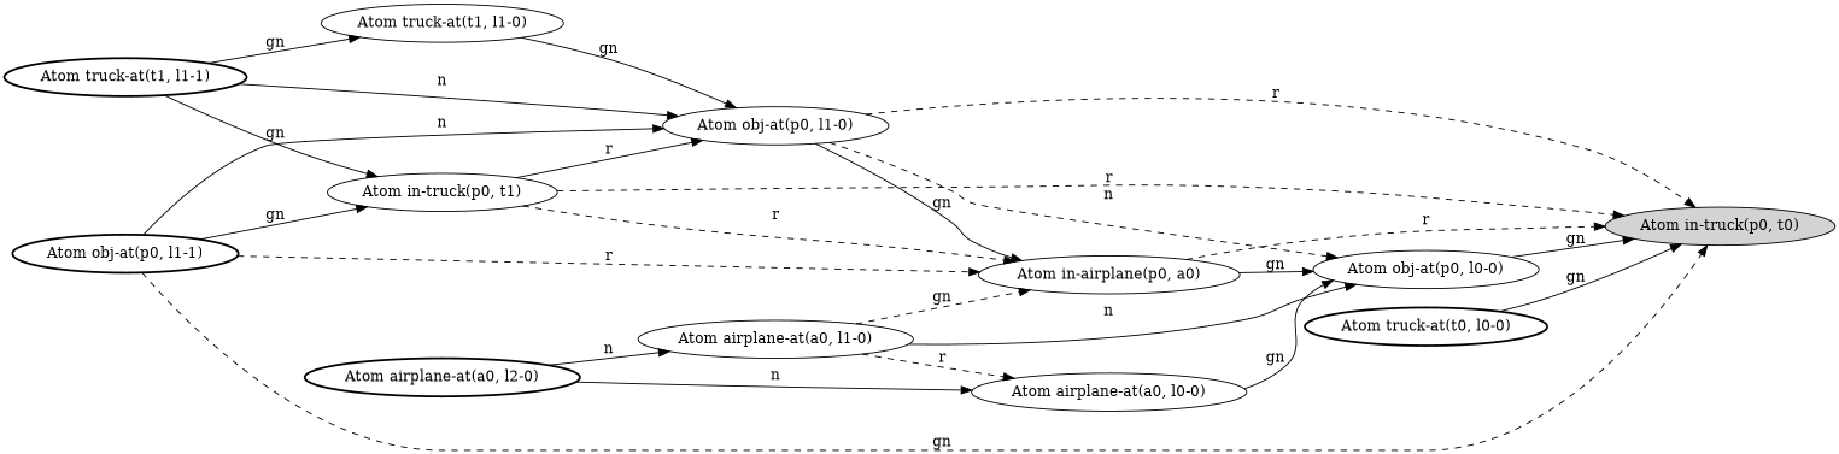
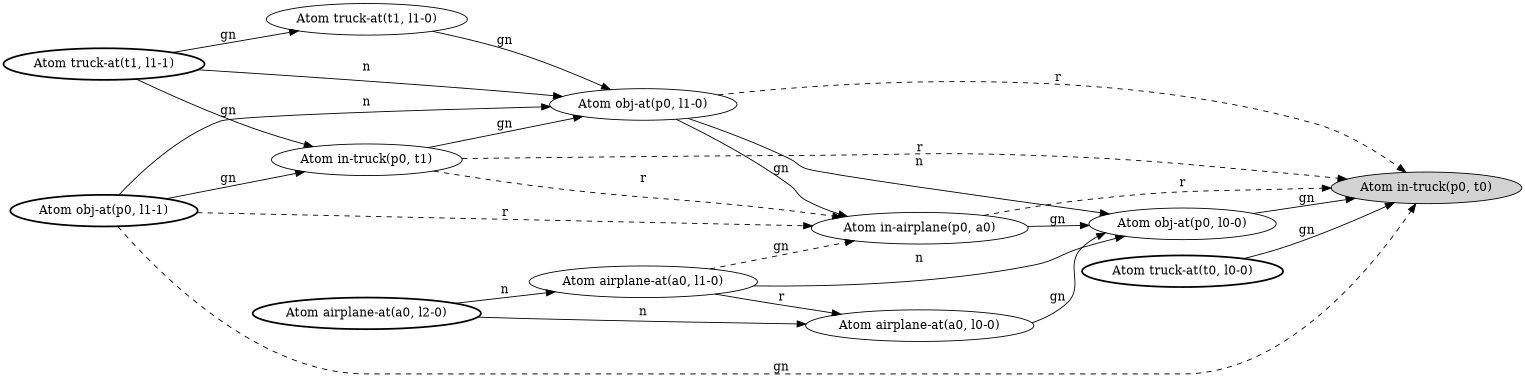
  digraph {
    rankdir=LR
    n1 [label="Atom in-truck(p0, t0)" style=filled]
    n2 [label="Atom truck-at(t1, l1-0)"]
    n3 [label="Atom obj-at(p0, l1-0)"]
    n4 [label="Atom obj-at(p0, l0-0)"]
    n5 [label="Atom in-airplane(p0, a0)"]
    n6 [label="Atom truck-at(t1, l1-1)" style=bold]
    n7 [label="Atom in-truck(p0, t1)"]
    n8 [label="Atom truck-at(t0, l0-0)" style=bold]
    n9 [label="Atom airplane-at(a0, l0-0)"]
    n10 [label="Atom airplane-at(a0, l1-0)"]
    n11 [label="Atom airplane-at(a0, l2-0)" style=bold]
    n12 [label="Atom obj-at(p0, l1-1)" style=bold]
    n2 -> n3 [label=gn]
    n3 -> n1 [label=r style=dashed]
-   n3 -> n4 [label=n style=dashed]
+   n3 -> n4 [label=n]
    n3 -> n5 [label=gn]
    n4 -> n1 [label=gn]
    n5 -> n1 [label=r style=dashed]
    n5 -> n4 [label=gn]
    n6 -> n2 [label=gn]
    n6 -> n3 [label=n]
    n6 -> n7 [label=gn]
    n7 -> n1 [label=r style=dashed]
-   n7 -> n3 [label=r]
+   n7 -> n3 [label=gn]
    n7 -> n5 [label=r style=dashed]
    n8 -> n1 [label=gn]
    n9 -> n4 [label=gn]
    n10 -> n4 [label=n]
    n10 -> n5 [label=gn style=dashed]
-   n10 -> n9 [label=r style=dashed]
+   n10 -> n9 [label=r style=solid]
    n11 -> n9 [label=n]
    n11 -> n10 [label=n]
    n12 -> n1 [label=gn style=dashed]
    n12 -> n3 [label=n]
    n12 -> n5 [label=r style=dashed]
    n12 -> n7 [label=gn]
  }
